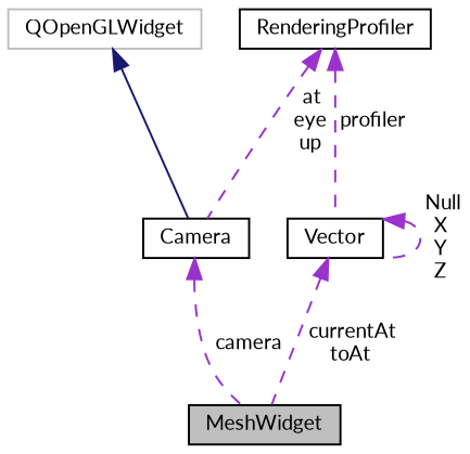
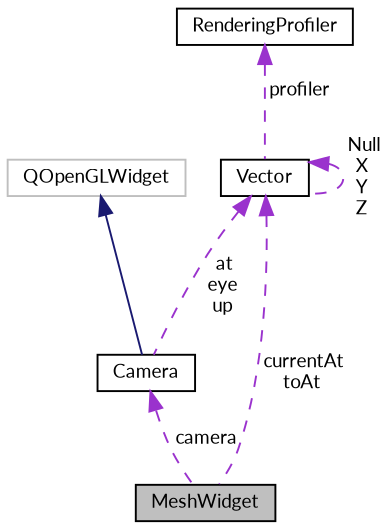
  digraph {
    fontname=Lato
    node [color=black fillcolor=white fontname=Lato fontsize=10 shape=record style=filled]
    edge [color=darkorchid3 dir=back fontname=Lato fontsize=10 labelfontname=Helvetica labelfontsize=10 style=dashed]
    n1 [fillcolor=grey75 fontcolor=black height=0.2 label=MeshWidget width=0.4]
    n2 [color=grey75 height=0.2 label=QOpenGLWidget width=0.4]
    n3 [height=0.2 label=Camera width=0.4]
    n4 [height=0.2 label=Vector width=0.4]
    n5 [height=0.2 label=RenderingProfiler width=0.4]
    n2 -> n3 [color=midnightblue style=solid]
    n3 -> n1 [label=" camera"]
    n4 -> n1 [label=" currentAt\ntoAt"]
-   n5 -> n3 [label=" at\neye\nup"]
+   n4 -> n3 [label=" at\neye\nup"]
    n4 -> n4 [label=" Null\nX\nY\nZ"]
    n5 -> n4 [label=" profiler"]
  }
